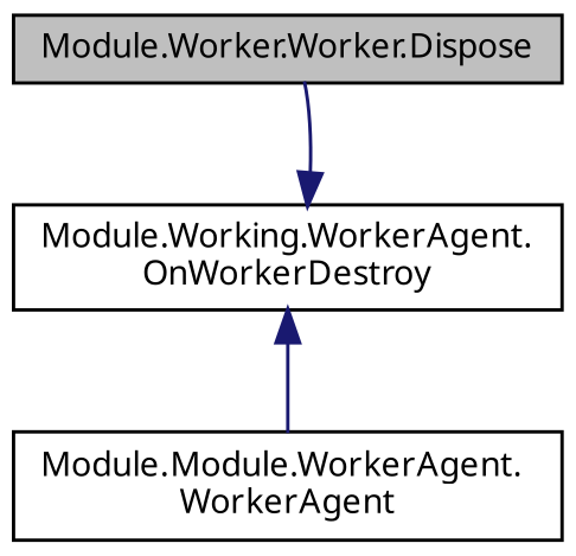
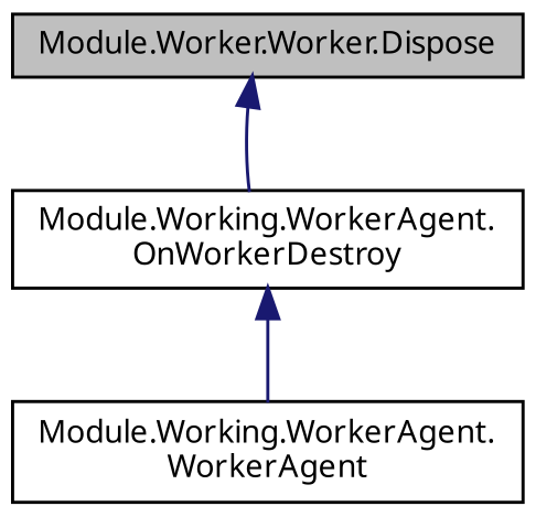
  digraph {
    fontname="Noto Sans"
    rankdir=TB
    node [color=black fillcolor=white fontname="Noto Sans" fontsize=10 shape=record style=filled]
    edge [color=midnightblue dir=back fontname="Noto Sans" fontsize=10 labelfontname=Helvetica labelfontsize=10 style=solid]
    n1 [fillcolor=grey75 fontcolor=black height=0.2 label="Module.Worker.Worker.Dispose" width=0.4]
    n2 [height=0.2 label="Module.Working.WorkerAgent.\lOnWorkerDestroy" width=0.4]
-   n3 [height=0.2 label="Module.Module.WorkerAgent.\lWorkerAgent" width=0.4]
-   n2 -> n1
+   n3 [height=0.2 label="Module.Working.WorkerAgent.\lWorkerAgent" width=0.4]
+   n1 -> n2
    n2 -> n3
  }
